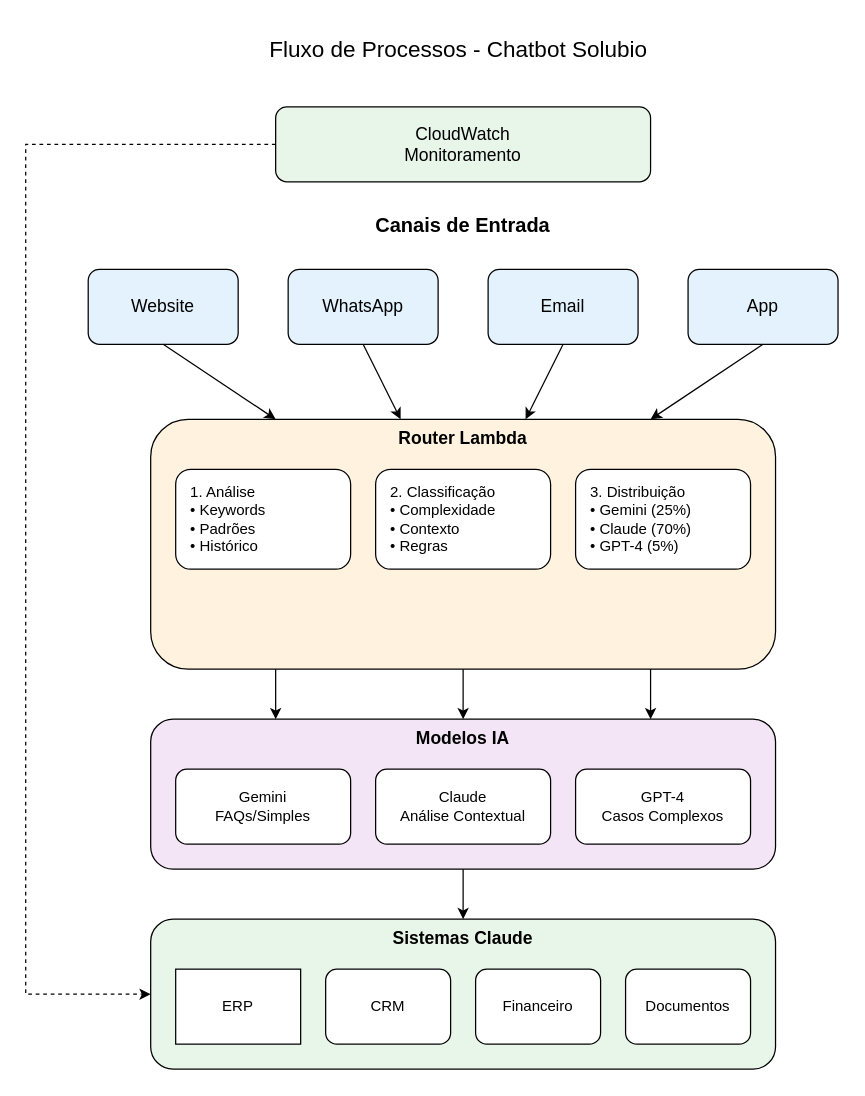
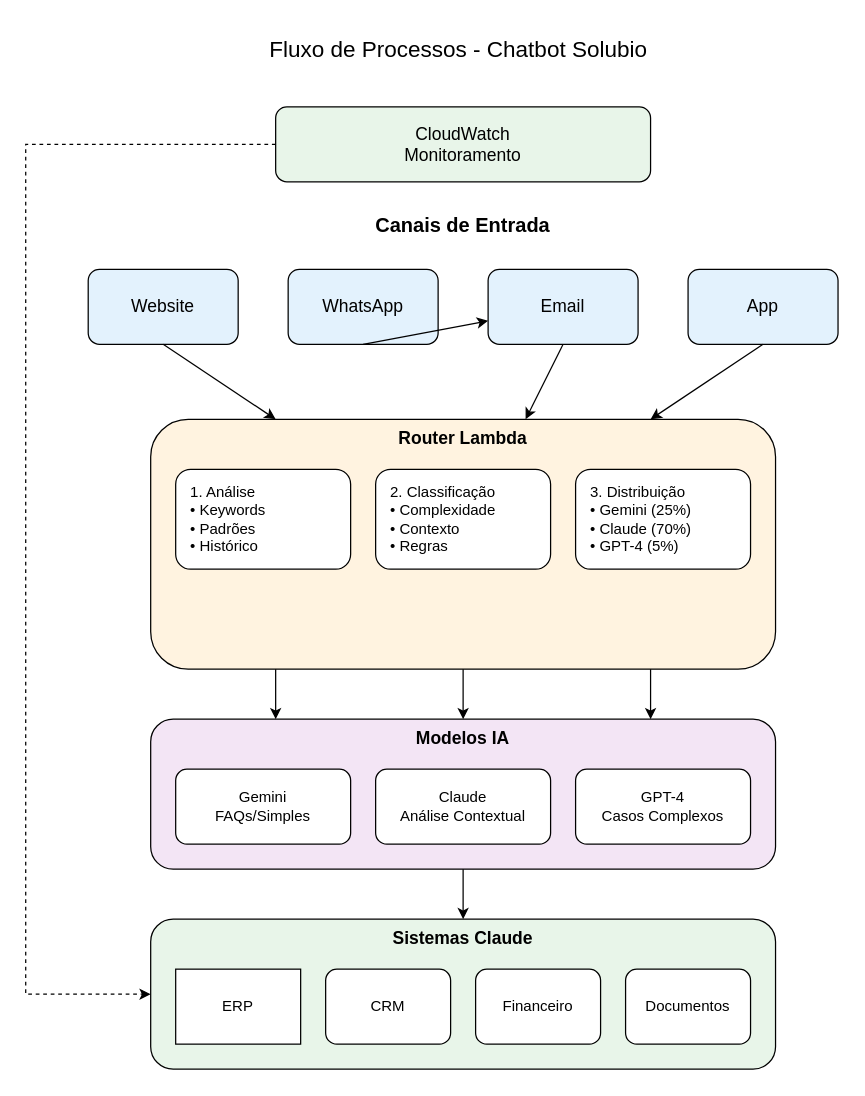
  <mxCell id="0" />
  <mxCell id="1" parent="0" />
  <mxCell id="2" value="Fluxo de Processos - Chatbot Solubio" style="text;html=1;align=center;verticalAlign=middle;resizable=0;points=[];autosize=1;strokeColor=none;fillColor=none;fontSize=18;" vertex="1" parent="1"><mxGeometry x="246" y="20" width="240" height="40" as="geometry" /></mxCell>
  <mxCell id="3" value="CloudWatch&#10;Monitoramento" style="rounded=1;whiteSpace=wrap;html=1;fontSize=14;fillColor=#E8F5E9" vertex="1" parent="1"><mxGeometry x="220" y="85" width="300" height="60" as="geometry" /></mxCell>
  <mxCell id="4" value="Canais de Entrada" style="text;html=1;strokeColor=none;fillColor=none;align=center;verticalAlign=middle;whiteSpace=wrap;rounded=0;fontSize=16;fontStyle=1" vertex="1" parent="1"><mxGeometry x="270" y="165" width="200" height="30" as="geometry" /></mxCell>
  <mxCell id="5" value="Website" style="rounded=1;whiteSpace=wrap;html=1;fontSize=14;fillColor=#E3F2FD" vertex="1" parent="1"><mxGeometry x="70" y="215" width="120" height="60" as="geometry" /></mxCell>
  <mxCell id="6" value="WhatsApp" style="rounded=1;whiteSpace=wrap;html=1;fontSize=14;fillColor=#E3F2FD" vertex="1" parent="1"><mxGeometry x="230" y="215" width="120" height="60" as="geometry" /></mxCell>
  <mxCell id="7" value="Email" style="rounded=1;whiteSpace=wrap;html=1;fontSize=14;fillColor=#E3F2FD" vertex="1" parent="1"><mxGeometry x="390" y="215" width="120" height="60" as="geometry" /></mxCell>
  <mxCell id="8" value="App" style="rounded=1;whiteSpace=wrap;html=1;fontSize=14;fillColor=#E3F2FD" vertex="1" parent="1"><mxGeometry x="550" y="215" width="120" height="60" as="geometry" /></mxCell>
  <mxCell id="9" value="Router Lambda" style="rounded=1;whiteSpace=wrap;html=1;fontSize=14;fillColor=#FFF3E0;verticalAlign=top;fontStyle=1" vertex="1" parent="1"><mxGeometry x="120" y="335" width="500" height="200" as="geometry" /></mxCell>
  <mxCell id="10" value="1. Análise&#10;• Keywords&#10;• Padrões&#10;• Histórico" style="rounded=1;whiteSpace=wrap;html=1;fontSize=12;align=left;spacingLeft=10;fillColor=#FFFFFF" vertex="1" parent="1"><mxGeometry x="140" y="375" width="140" height="80" as="geometry" /></mxCell>
  <mxCell id="11" value="2. Classificação&#10;• Complexidade&#10;• Contexto&#10;• Regras" style="rounded=1;whiteSpace=wrap;html=1;fontSize=12;align=left;spacingLeft=10;fillColor=#FFFFFF" vertex="1" parent="1"><mxGeometry x="300" y="375" width="140" height="80" as="geometry" /></mxCell>
  <mxCell id="12" value="3. Distribuição&#10;• Gemini (25%)&#10;• Claude (70%)&#10;• GPT-4 (5%)" style="rounded=1;whiteSpace=wrap;html=1;fontSize=12;align=left;spacingLeft=10;fillColor=#FFFFFF" vertex="1" parent="1"><mxGeometry x="460" y="375" width="140" height="80" as="geometry" /></mxCell>
  <mxCell id="13" value="Modelos IA" style="rounded=1;whiteSpace=wrap;html=1;fontSize=14;fillColor=#F3E5F5;verticalAlign=top;fontStyle=1" vertex="1" parent="1"><mxGeometry x="120" y="575" width="500" height="120" as="geometry" /></mxCell>
  <mxCell id="14" value="Gemini&#10;FAQs/Simples" style="rounded=1;whiteSpace=wrap;html=1;fontSize=12;fillColor=#FFFFFF" vertex="1" parent="1"><mxGeometry x="140" y="615" width="140" height="60" as="geometry" /></mxCell>
  <mxCell id="15" value="Claude&#10;Análise Contextual" style="rounded=1;whiteSpace=wrap;html=1;fontSize=12;fillColor=#FFFFFF" vertex="1" parent="1"><mxGeometry x="300" y="615" width="140" height="60" as="geometry" /></mxCell>
  <mxCell id="16" value="GPT-4&#10;Casos Complexos" style="rounded=1;whiteSpace=wrap;html=1;fontSize=12;fillColor=#FFFFFF" vertex="1" parent="1"><mxGeometry x="460" y="615" width="140" height="60" as="geometry" /></mxCell>
  <mxCell id="17" value="Sistemas Claude" style="rounded=1;whiteSpace=wrap;html=1;fontSize=14;fillColor=#E8F5E9;verticalAlign=top;fontStyle=1" vertex="1" parent="1"><mxGeometry x="120" y="735" width="500" height="120" as="geometry" /></mxCell>
  <mxCell id="18" value="ERP" style="whiteSpace=wrap;html=1;fontSize=12;fillColor=#FFFFFF;rounded=0;" vertex="1" parent="1"><mxGeometry x="140" y="775" width="100" height="60" as="geometry" /></mxCell>
  <mxCell id="19" value="CRM" style="rounded=1;whiteSpace=wrap;html=1;fontSize=12;fillColor=#FFFFFF" vertex="1" parent="1"><mxGeometry x="260" y="775" width="100" height="60" as="geometry" /></mxCell>
  <mxCell id="20" value="Financeiro" style="rounded=1;whiteSpace=wrap;html=1;fontSize=12;fillColor=#FFFFFF" vertex="1" parent="1"><mxGeometry x="380" y="775" width="100" height="60" as="geometry" /></mxCell>
  <mxCell id="21" value="Documentos" style="rounded=1;whiteSpace=wrap;html=1;fontSize=12;fillColor=#FFFFFF" vertex="1" parent="1"><mxGeometry x="500" y="775" width="100" height="60" as="geometry" /></mxCell>
  <mxCell id="22" value="" style="endArrow=classic;html=1;rounded=0;exitX=0.5;exitY=1;exitDx=0;exitDy=0;entryX=0.2;entryY=0;entryDx=0;entryDy=0;" edge="1" parent="1" source="5" target="9"><mxGeometry width="50" height="50" relative="1" as="geometry" /></mxCell>
- <mxCell id="23" value="" style="endArrow=classic;html=1;rounded=0;exitX=0.5;exitY=1;exitDx=0;exitDy=0;entryX=0.4;entryY=0;entryDx=0;entryDy=0;" edge="1" parent="1" source="6" target="9"><mxGeometry width="50" height="50" relative="1" as="geometry" /></mxCell>
+ <mxCell id="23" value="" style="endArrow=classic;html=1;rounded=0;exitX=0.5;exitY=1;exitDx=0;exitDy=0;" edge="1" parent="1" source="6" target="7"><mxGeometry width="50" height="50" relative="1" as="geometry" /></mxCell>
  <mxCell id="24" value="" style="endArrow=classic;html=1;rounded=0;exitX=0.5;exitY=1;exitDx=0;exitDy=0;entryX=0.6;entryY=0;entryDx=0;entryDy=0;" edge="1" parent="1" source="7" target="9"><mxGeometry width="50" height="50" relative="1" as="geometry" /></mxCell>
  <mxCell id="25" value="" style="endArrow=classic;html=1;rounded=0;exitX=0.5;exitY=1;exitDx=0;exitDy=0;entryX=0.8;entryY=0;entryDx=0;entryDy=0;" edge="1" parent="1" source="8" target="9"><mxGeometry width="50" height="50" relative="1" as="geometry" /></mxCell>
  <mxCell id="26" value="" style="endArrow=classic;html=1;rounded=0;exitX=0.2;exitY=1;exitDx=0;exitDy=0;entryX=0.2;entryY=0;entryDx=0;entryDy=0;" edge="1" parent="1" source="9" target="13"><mxGeometry width="50" height="50" relative="1" as="geometry" /></mxCell>
  <mxCell id="27" value="" style="endArrow=classic;html=1;rounded=0;exitX=0.5;exitY=1;exitDx=0;exitDy=0;entryX=0.5;entryY=0;entryDx=0;entryDy=0;" edge="1" parent="1" source="9" target="13"><mxGeometry width="50" height="50" relative="1" as="geometry" /></mxCell>
  <mxCell id="28" value="" style="endArrow=classic;html=1;rounded=0;exitX=0.8;exitY=1;exitDx=0;exitDy=0;entryX=0.8;entryY=0;entryDx=0;entryDy=0;" edge="1" parent="1" source="9" target="13"><mxGeometry width="50" height="50" relative="1" as="geometry" /></mxCell>
  <mxCell id="29" value="" style="endArrow=classic;html=1;rounded=0;exitX=0.5;exitY=1;exitDx=0;exitDy=0;entryX=0.5;entryY=0;entryDx=0;entryDy=0;" edge="1" parent="1" source="13" target="17"><mxGeometry width="50" height="50" relative="1" as="geometry" /></mxCell>
  <mxCell id="30" value="" style="endArrow=classic;html=1;rounded=0;exitX=0;exitY=0.5;exitDx=0;exitDy=0;entryX=0;entryY=0.5;entryDx=0;entryDy=0;dashed=1;" edge="1" parent="1" source="3" target="17"><mxGeometry width="50" height="50" relative="1" as="geometry"><Array as="points"><mxPoint x="20" y="115" /><mxPoint x="20" y="795" /></Array></mxGeometry></mxCell>
